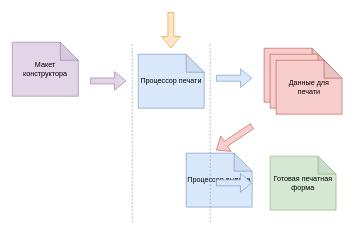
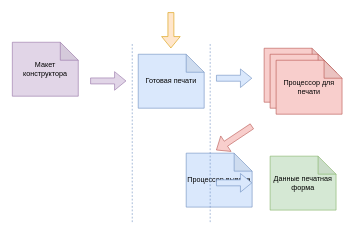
  <mxCell id="0" />
  <mxCell id="1" parent="0" />
  <mxCell id="2" value="Макет конструктора" style="shape=note;whiteSpace=wrap;html=1;backgroundOutline=1;darkOpacity=0.05;fillColor=#e1d5e7;strokeColor=#9673a6;" vertex="1" parent="1"><mxGeometry x="20" y="70" width="110" height="90" as="geometry" /></mxCell>
  <mxCell id="3" value="" style="shape=flexArrow;endArrow=classic;html=1;rounded=0;fillColor=#e1d5e7;strokeColor=#9673a6;" edge="1" parent="1"><mxGeometry width="50" height="50" relative="1" as="geometry"><mxPoint x="150" y="134.5" as="sourcePoint" /><mxPoint x="210" y="134.5" as="targetPoint" /></mxGeometry></mxCell>
- <mxCell id="4" value="Процессор печати" style="shape=note;whiteSpace=wrap;html=1;backgroundOutline=1;darkOpacity=0.05;fillColor=#dae8fc;strokeColor=#6c8ebf;" vertex="1" parent="1"><mxGeometry x="230" y="90" width="110" height="90" as="geometry" /></mxCell>
+ <mxCell id="4" value="Готовая печати" style="shape=note;whiteSpace=wrap;html=1;backgroundOutline=1;darkOpacity=0.05;fillColor=#dae8fc;strokeColor=#6c8ebf;" vertex="1" parent="1"><mxGeometry x="230" y="90" width="110" height="90" as="geometry" /></mxCell>
  <mxCell id="5" value="" style="shape=flexArrow;endArrow=classic;html=1;rounded=0;fillColor=#ffe6cc;strokeColor=#d79b00;" edge="1" parent="1"><mxGeometry width="50" height="50" relative="1" as="geometry"><mxPoint x="284.5" y="20" as="sourcePoint" /><mxPoint x="284.5" y="80" as="targetPoint" /></mxGeometry></mxCell>
- <mxCell id="6" value="Готовая печатная форма" style="shape=note;whiteSpace=wrap;html=1;backgroundOutline=1;darkOpacity=0.05;fillColor=#d5e8d4;strokeColor=#82b366;" vertex="1" parent="1"><mxGeometry x="450" y="260" width="110" height="90" as="geometry" /></mxCell>
+ <mxCell id="6" value="Данные печатная форма" style="shape=note;whiteSpace=wrap;html=1;backgroundOutline=1;darkOpacity=0.05;fillColor=#d5e8d4;strokeColor=#82b366;" vertex="1" parent="1"><mxGeometry x="450" y="260" width="110" height="90" as="geometry" /></mxCell>
  <mxCell id="7" value="Процессор вывода" style="shape=note;whiteSpace=wrap;html=1;backgroundOutline=1;darkOpacity=0.05;fillColor=#dae8fc;strokeColor=#6c8ebf;" vertex="1" parent="1"><mxGeometry x="310" y="255" width="110" height="90" as="geometry" /></mxCell>
  <mxCell id="8" value="" style="shape=flexArrow;endArrow=classic;html=1;rounded=0;fillColor=#dae8fc;strokeColor=#6c8ebf;" edge="1" parent="1"><mxGeometry width="50" height="50" relative="1" as="geometry"><mxPoint x="360" y="130" as="sourcePoint" /><mxPoint x="420" y="130" as="targetPoint" /></mxGeometry></mxCell>
  <mxCell id="9" value="" style="group" vertex="1" connectable="0" parent="1"><mxGeometry x="440" y="80" width="130" height="110" as="geometry" /></mxCell>
  <mxCell id="10" value="" style="shape=note;whiteSpace=wrap;html=1;backgroundOutline=1;darkOpacity=0.05;fillColor=#f8cecc;strokeColor=#b85450;container=0;" vertex="1" parent="9"><mxGeometry width="110" height="90" as="geometry" /></mxCell>
  <mxCell id="11" value="" style="shape=note;whiteSpace=wrap;html=1;backgroundOutline=1;darkOpacity=0.05;fillColor=#f8cecc;strokeColor=#b85450;container=0;" vertex="1" parent="9"><mxGeometry x="10" y="10" width="110" height="90" as="geometry" /></mxCell>
- <mxCell id="12" value="Данные для печати" style="shape=note;whiteSpace=wrap;html=1;backgroundOutline=1;darkOpacity=0.05;fillColor=#f8cecc;strokeColor=#b85450;container=0;" vertex="1" parent="9"><mxGeometry x="20" y="20" width="110" height="90" as="geometry" /></mxCell>
+ <mxCell id="12" value="Процессор для печати" style="shape=note;whiteSpace=wrap;html=1;backgroundOutline=1;darkOpacity=0.05;fillColor=#f8cecc;strokeColor=#b85450;container=0;" vertex="1" parent="9"><mxGeometry x="20" y="20" width="110" height="90" as="geometry" /></mxCell>
  <mxCell id="13" value="" style="shape=flexArrow;endArrow=classic;html=1;rounded=0;fillColor=#f8cecc;strokeColor=#b85450;" edge="1" parent="1"><mxGeometry width="50" height="50" relative="1" as="geometry"><mxPoint x="420" y="210" as="sourcePoint" /><mxPoint x="360" y="250" as="targetPoint" /></mxGeometry></mxCell>
  <mxCell id="14" value="" style="shape=flexArrow;endArrow=classic;html=1;rounded=0;fillColor=#dae8fc;strokeColor=#6c8ebf;" edge="1" parent="1"><mxGeometry width="50" height="50" relative="1" as="geometry"><mxPoint x="360" y="304.5" as="sourcePoint" /><mxPoint x="420" y="304.5" as="targetPoint" /></mxGeometry></mxCell>
  <mxCell id="15" value="" style="endArrow=none;dashed=1;html=1;rounded=0;fillColor=#dae8fc;strokeColor=#6c8ebf;" edge="1" parent="1"><mxGeometry width="50" height="50" relative="1" as="geometry"><mxPoint x="220" y="370" as="sourcePoint" /><mxPoint x="220" y="70" as="targetPoint" /></mxGeometry></mxCell>
  <mxCell id="16" value="" style="endArrow=none;dashed=1;html=1;rounded=0;fillColor=#dae8fc;strokeColor=#6c8ebf;" edge="1" parent="1"><mxGeometry width="50" height="50" relative="1" as="geometry"><mxPoint x="350" y="370" as="sourcePoint" /><mxPoint x="350" y="70" as="targetPoint" /></mxGeometry></mxCell>
